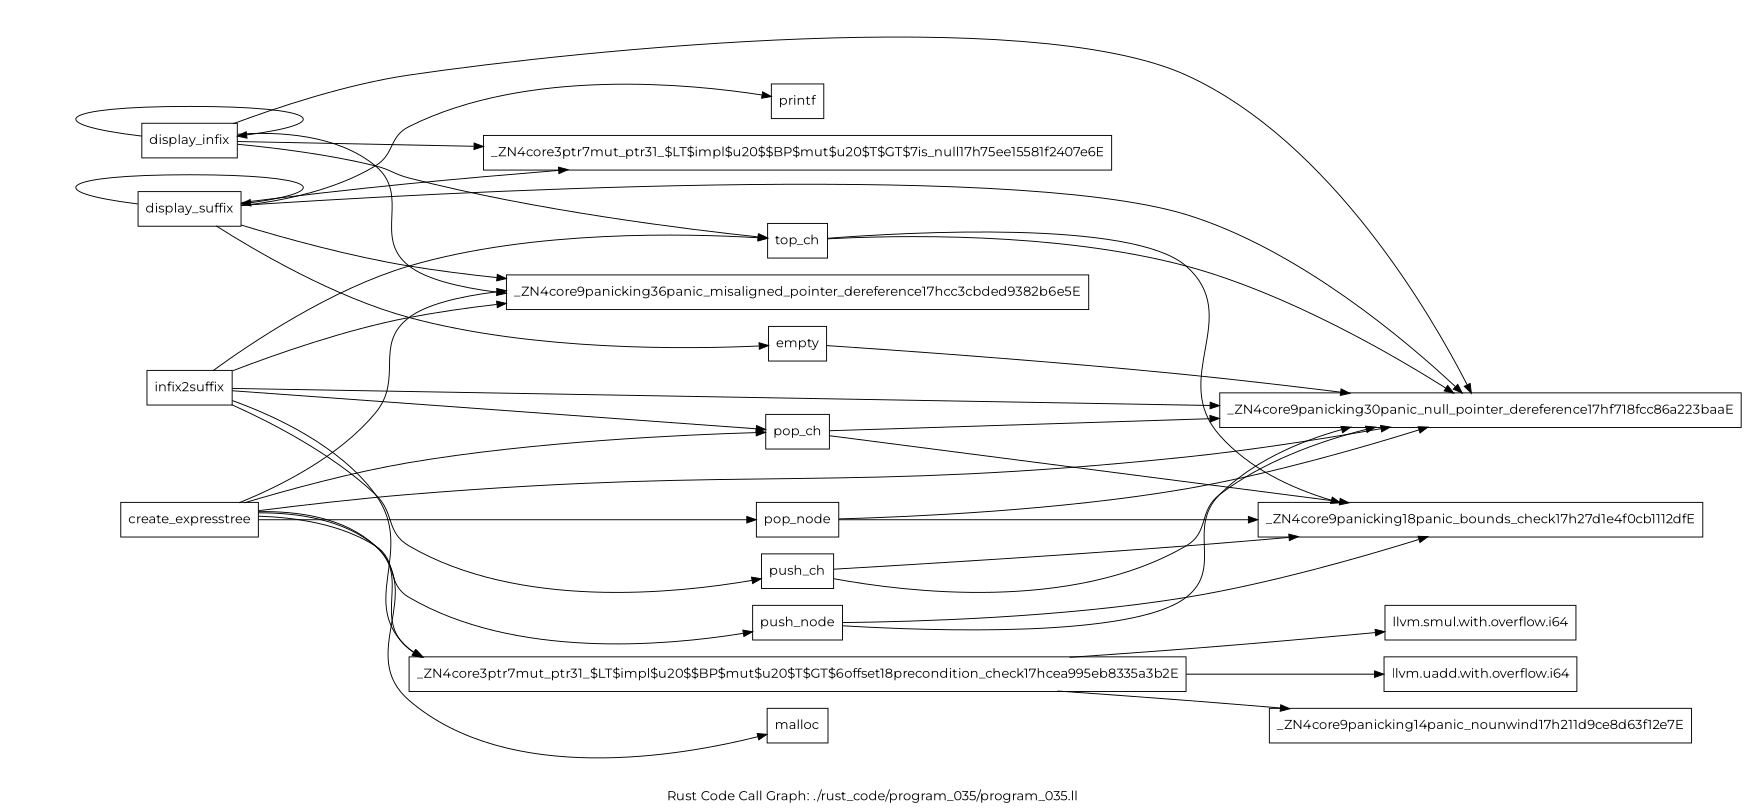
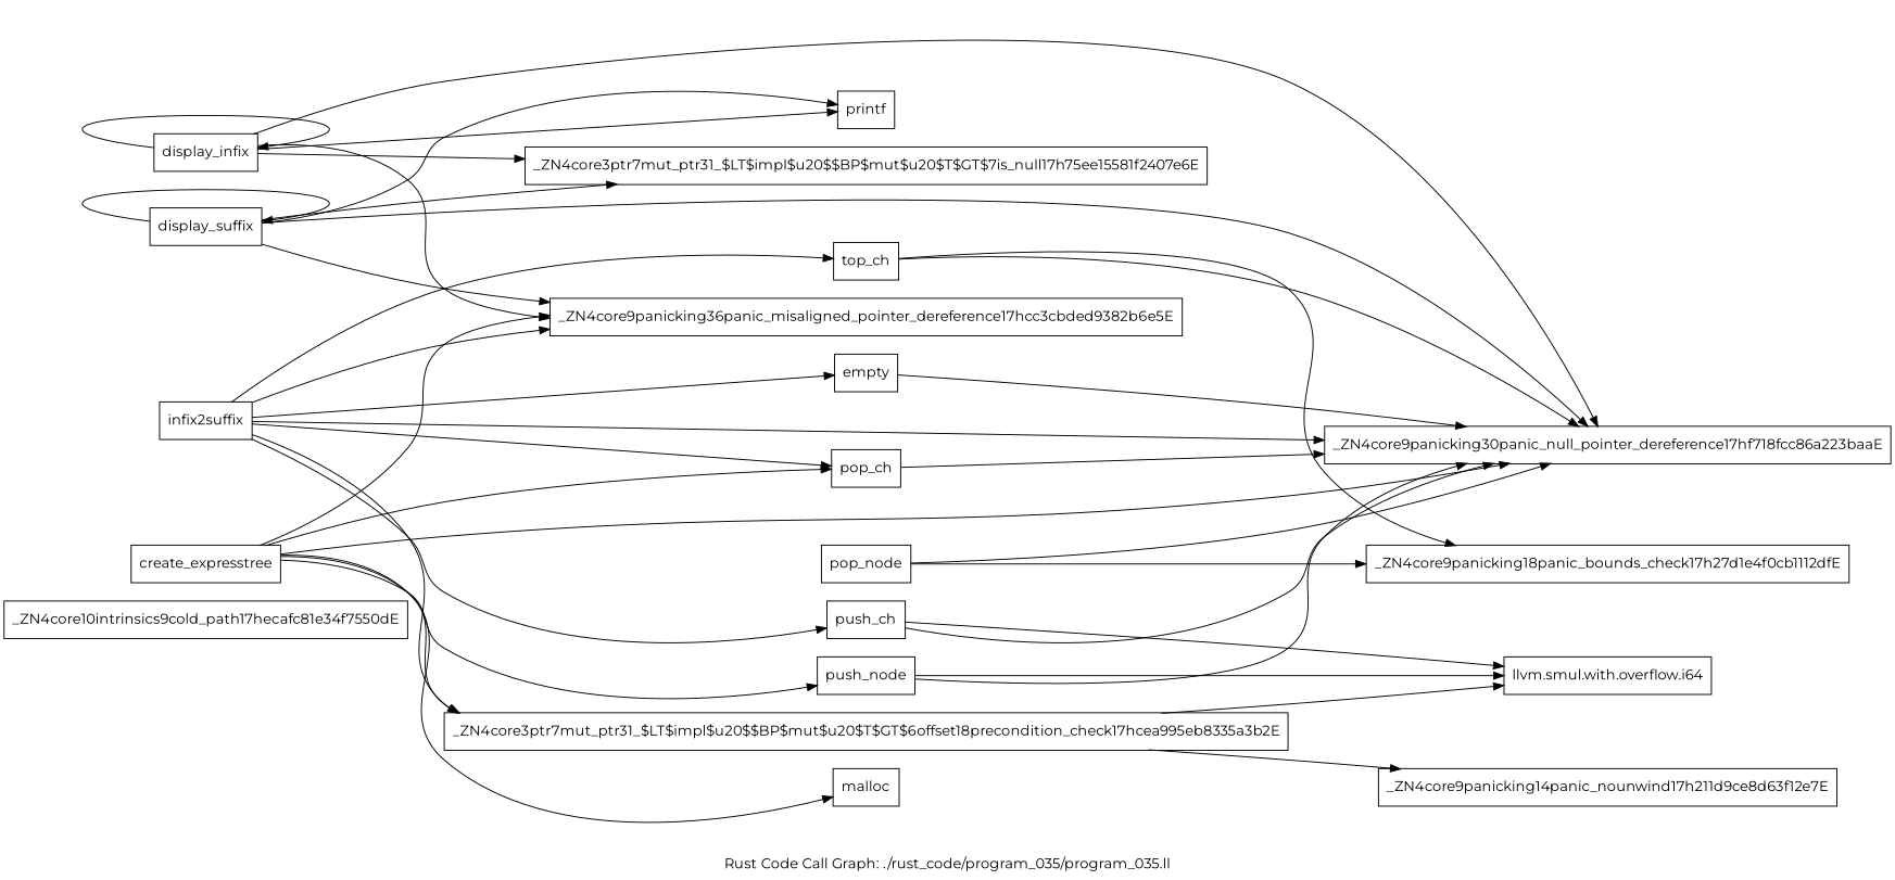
  digraph {
    fontname=Montserrat
    label="Rust Code Call Graph: ./rust_code/program_035/program_035.ll"
    rankdir=LR
    node [fontname=Montserrat shape=record]
    edge [fontname=Montserrat]
+   n1 [label="{_ZN4core10intrinsics9cold_path17hecafc81e34f7550dE}"]
    n2 [label="{_ZN4core3ptr7mut_ptr31_$LT$impl$u20$$BP$mut$u20$T$GT$6offset18precondition_check17hcea995eb8335a3b2E}"]
    n3 [label="{llvm.smul.with.overflow.i64}"]
-   n4 [label="{llvm.uadd.with.overflow.i64}"]
    n5 [label="{_ZN4core9panicking14panic_nounwind17h211d9ce8d63f12e7E}"]
    n6 [label="{pop_ch}"]
    n7 [label="{_ZN4core9panicking30panic_null_pointer_dereference17hf718fcc86a223baaE}"]
    n8 [label="{_ZN4core9panicking18panic_bounds_check17h27d1e4f0cb1112dfE}"]
    n9 [label="{_ZN4core3ptr7mut_ptr31_$LT$impl$u20$$BP$mut$u20$T$GT$7is_null17h75ee15581f2407e6E}"]
    n10 [label="{push_ch}"]
    n11 [label="{top_ch}"]
    n12 [label="{empty}"]
    n13 [label="{push_node}"]
    n14 [label="{pop_node}"]
    n15 [label="{display_infix}"]
    n16 [label="{printf}"]
    n17 [label="{_ZN4core9panicking36panic_misaligned_pointer_dereference17hcc3cbded9382b6e5E}"]
    n18 [label="{display_suffix}"]
    n19 [label="{create_expresstree}"]
    n20 [label="{malloc}"]
    n21 [label="{infix2suffix}"]
    n2 -> n3
-   n2 -> n4
    n2 -> n5
    n6 -> n7
-   n6 -> n8
    n10 -> n7
-   n10 -> n8
+   n10 -> n3
    n11 -> n7
    n11 -> n8
    n12 -> n7
    n13 -> n7
-   n13 -> n8
+   n13 -> n3
    n14 -> n7
    n14 -> n8
    n15 -> n7
    n15 -> n9
    n15 -> n15
-   n15 -> n11
+   n15 -> n16
    n15 -> n17
    n18 -> n7
    n18 -> n9
    n18 -> n16
    n18 -> n17
    n18 -> n18
    n19 -> n2
    n19 -> n6
    n19 -> n7
    n19 -> n13
-   n19 -> n14
    n19 -> n17
    n19 -> n20
    n21 -> n2
    n21 -> n6
    n21 -> n7
    n21 -> n10
    n21 -> n11
-   n18 -> n12
+   n21 -> n12
    n21 -> n17
  }
